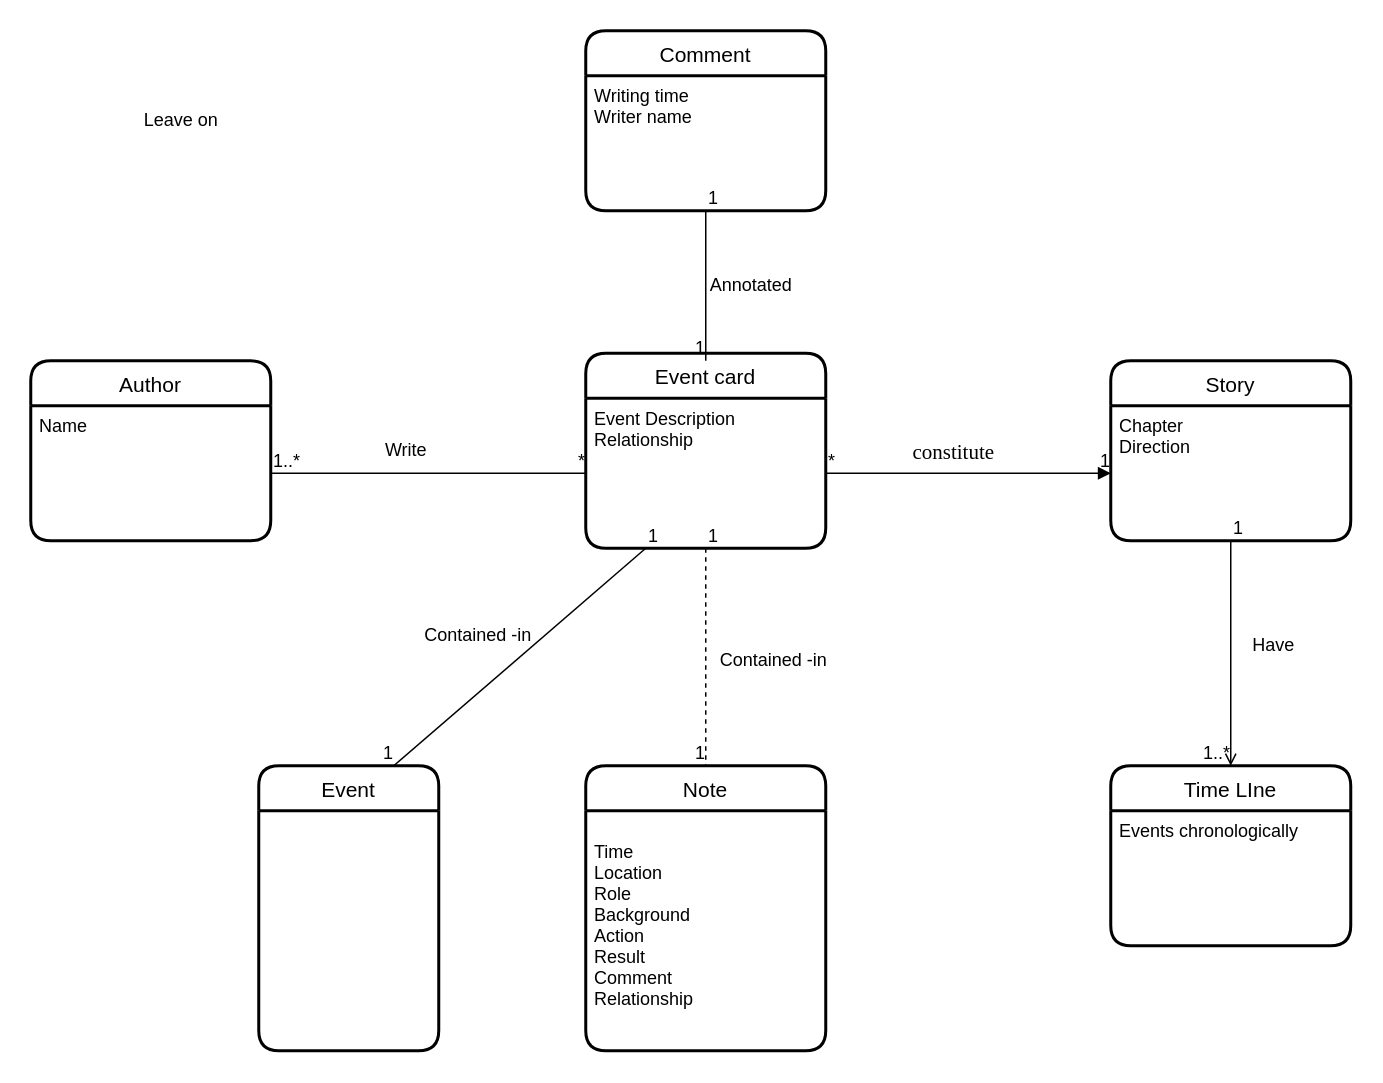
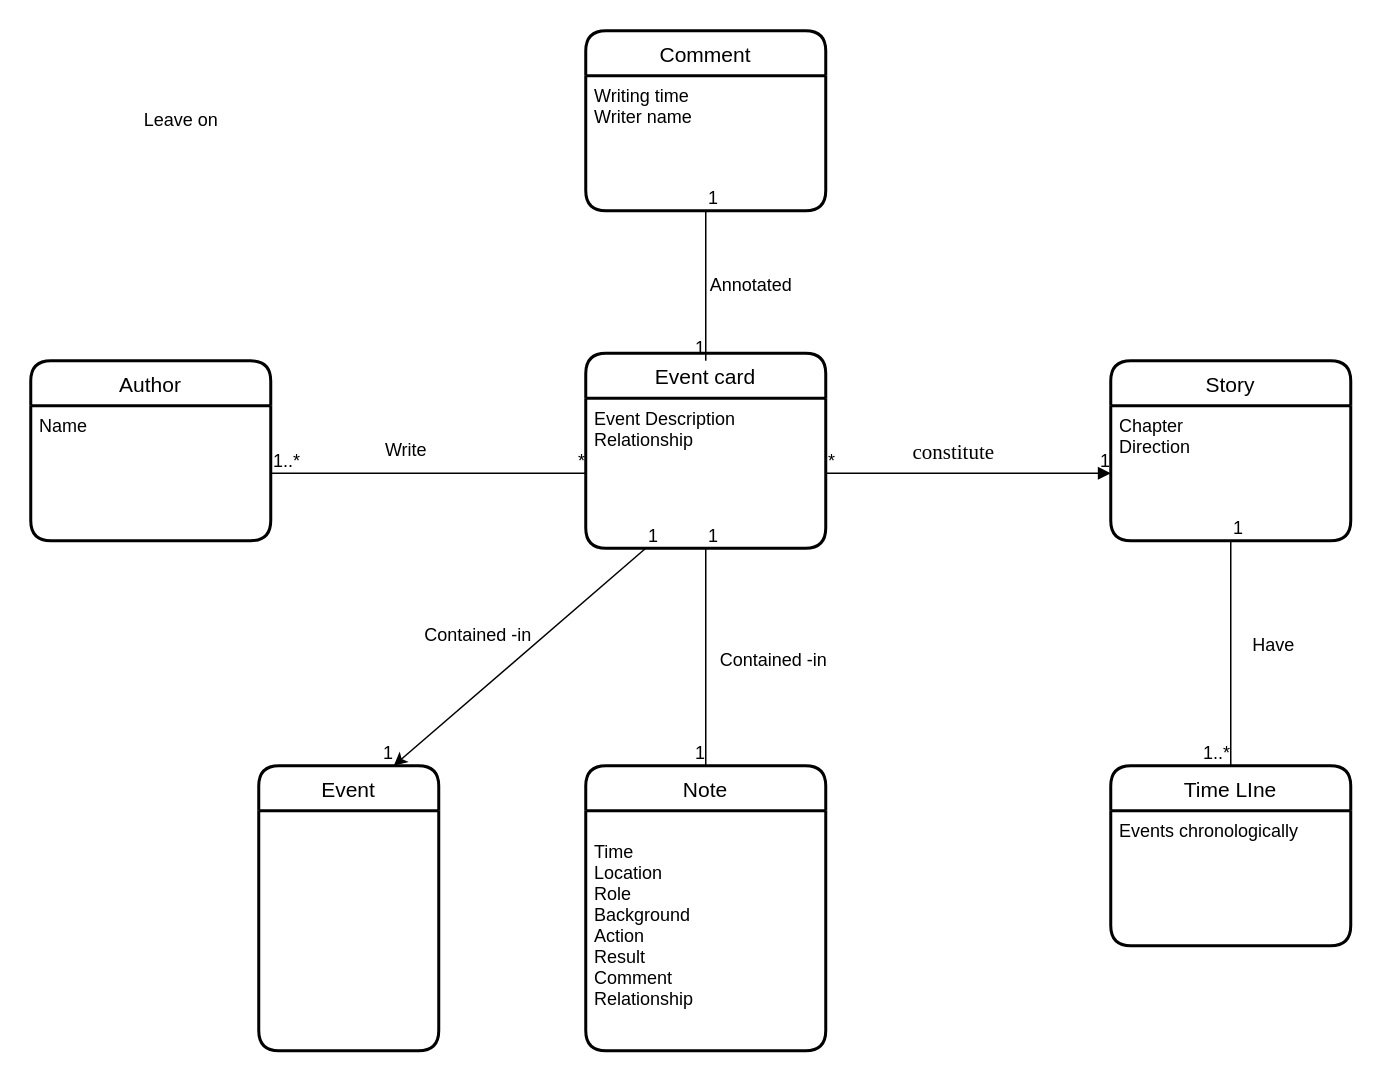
  <mxCell id="0" />
  <mxCell id="1" parent="0" />
  <mxCell id="2" value="Author" style="swimlane;childLayout=stackLayout;horizontal=1;startSize=30;horizontalStack=0;rounded=1;fontSize=14;fontStyle=0;strokeWidth=2;resizeParent=0;resizeLast=1;shadow=0;dashed=0;align=center;" parent="1" vertex="1"><mxGeometry x="20" y="240" width="160" height="120" as="geometry" /></mxCell>
  <mxCell id="3" value="Name&#10;" style="align=left;strokeColor=none;fillColor=none;spacingLeft=4;fontSize=12;verticalAlign=top;resizable=0;rotatable=0;part=1;" parent="2" vertex="1"><mxGeometry y="30" width="160" height="90" as="geometry" /></mxCell>
  <mxCell id="4" value="Event card" style="swimlane;childLayout=stackLayout;horizontal=1;startSize=30;horizontalStack=0;rounded=1;fontSize=14;fontStyle=0;strokeWidth=2;resizeParent=0;resizeLast=1;shadow=0;dashed=0;align=center;" parent="1" vertex="1"><mxGeometry x="390" y="235" width="160" height="130" as="geometry" /></mxCell>
  <mxCell id="5" value="Event Description&#10;Relationship" style="align=left;strokeColor=none;fillColor=none;spacingLeft=4;fontSize=12;verticalAlign=top;resizable=0;rotatable=0;part=1;" parent="4" vertex="1"><mxGeometry y="30" width="160" height="100" as="geometry" /></mxCell>
  <mxCell id="6" value="Story" style="swimlane;childLayout=stackLayout;horizontal=1;startSize=30;horizontalStack=0;rounded=1;fontSize=14;fontStyle=0;strokeWidth=2;resizeParent=0;resizeLast=1;shadow=0;dashed=0;align=center;" parent="1" vertex="1"><mxGeometry x="740" y="240" width="160" height="120" as="geometry" /></mxCell>
  <mxCell id="7" value="Chapter&#10;Direction" style="align=left;strokeColor=none;fillColor=none;spacingLeft=4;fontSize=12;verticalAlign=top;resizable=0;rotatable=0;part=1;" parent="6" vertex="1"><mxGeometry y="30" width="160" height="90" as="geometry" /></mxCell>
  <mxCell id="8" value="Note" style="swimlane;childLayout=stackLayout;horizontal=1;startSize=30;horizontalStack=0;rounded=1;fontSize=14;fontStyle=0;strokeWidth=2;resizeParent=0;resizeLast=1;shadow=0;dashed=0;align=center;" parent="1" vertex="1"><mxGeometry x="390" y="510" width="160" height="190" as="geometry" /></mxCell>
  <mxCell id="9" value="&#10;Time&#10;Location&#10;Role&#10;Background&#10;Action&#10;Result&#10;Comment&#10;Relationship" style="align=left;strokeColor=none;fillColor=none;spacingLeft=4;fontSize=12;verticalAlign=top;resizable=0;rotatable=0;part=1;" parent="8" vertex="1"><mxGeometry y="30" width="160" height="160" as="geometry" /></mxCell>
  <mxCell id="10" value="Time LIne" style="swimlane;childLayout=stackLayout;horizontal=1;startSize=30;horizontalStack=0;rounded=1;fontSize=14;fontStyle=0;strokeWidth=2;resizeParent=0;resizeLast=1;shadow=0;dashed=0;align=center;" parent="1" vertex="1"><mxGeometry x="740" y="510" width="160" height="120" as="geometry" /></mxCell>
  <mxCell id="11" value="Events chronologically" style="align=left;strokeColor=none;fillColor=none;spacingLeft=4;fontSize=12;verticalAlign=top;resizable=0;rotatable=0;part=1;" parent="10" vertex="1"><mxGeometry y="30" width="160" height="90" as="geometry" /></mxCell>
  <mxCell id="12" value="" style="endArrow=none;html=1;rounded=0;exitX=1;exitY=0.5;exitDx=0;exitDy=0;entryX=0;entryY=0.5;entryDx=0;entryDy=0;" parent="1" source="3" target="5" edge="1"><mxGeometry relative="1" as="geometry"><mxPoint x="130" y="420" as="sourcePoint" /><mxPoint x="290" y="420" as="targetPoint" /></mxGeometry></mxCell>
  <mxCell id="13" value="1..*" style="resizable=0;html=1;align=left;verticalAlign=bottom;" parent="12" connectable="0" vertex="1"><mxGeometry x="-1" relative="1" as="geometry" /></mxCell>
  <mxCell id="14" value="*" style="resizable=0;html=1;align=right;verticalAlign=bottom;" parent="12" connectable="0" vertex="1"><mxGeometry x="1" relative="1" as="geometry" /></mxCell>
  <mxCell id="15" value="" style="endArrow=block;html=1;rounded=0;exitX=1;exitY=0.5;exitDx=0;exitDy=0;entryX=0;entryY=0.5;entryDx=0;entryDy=0;" parent="1" source="5" target="7" edge="1"><mxGeometry relative="1" as="geometry"><mxPoint x="550" y="440" as="sourcePoint" /><mxPoint x="760" y="440" as="targetPoint" /></mxGeometry></mxCell>
  <mxCell id="16" value="*" style="resizable=0;html=1;align=left;verticalAlign=bottom;" parent="15" connectable="0" vertex="1"><mxGeometry x="-1" relative="1" as="geometry" /></mxCell>
  <mxCell id="17" value="1" style="resizable=0;html=1;align=right;verticalAlign=bottom;" parent="15" connectable="0" vertex="1"><mxGeometry x="1" relative="1" as="geometry" /></mxCell>
- <mxCell id="18" value="" style="endArrow=none;html=1;rounded=0;exitX=0.5;exitY=1;exitDx=0;exitDy=0;dashed=1;" parent="1" source="5" target="8" edge="1"><mxGeometry relative="1" as="geometry"><mxPoint x="430" y="440" as="sourcePoint" /><mxPoint x="640" y="440" as="targetPoint" /></mxGeometry></mxCell>
+ <mxCell id="18" value="" style="endArrow=none;html=1;rounded=0;exitX=0.5;exitY=1;exitDx=0;exitDy=0;" parent="1" source="5" target="8" edge="1"><mxGeometry relative="1" as="geometry"><mxPoint x="430" y="440" as="sourcePoint" /><mxPoint x="640" y="440" as="targetPoint" /></mxGeometry></mxCell>
  <mxCell id="19" value="1" style="resizable=0;html=1;align=left;verticalAlign=bottom;" parent="18" connectable="0" vertex="1"><mxGeometry x="-1" relative="1" as="geometry" /></mxCell>
  <mxCell id="20" value="1" style="resizable=0;html=1;align=right;verticalAlign=bottom;" parent="18" connectable="0" vertex="1"><mxGeometry x="1" relative="1" as="geometry" /></mxCell>
- <mxCell id="21" value="" style="endArrow=open;html=1;rounded=0;exitX=0.5;exitY=1;exitDx=0;exitDy=0;entryX=0.5;entryY=0;entryDx=0;entryDy=0;" parent="1" source="7" target="10" edge="1"><mxGeometry relative="1" as="geometry"><mxPoint x="829" y="400" as="sourcePoint" /><mxPoint x="829" y="545" as="targetPoint" /></mxGeometry></mxCell>
+ <mxCell id="21" value="" style="endArrow=none;html=1;rounded=0;exitX=0.5;exitY=1;exitDx=0;exitDy=0;entryX=0.5;entryY=0;entryDx=0;entryDy=0;" parent="1" source="7" target="10" edge="1"><mxGeometry relative="1" as="geometry"><mxPoint x="829" y="400" as="sourcePoint" /><mxPoint x="829" y="545" as="targetPoint" /></mxGeometry></mxCell>
  <mxCell id="22" value="1" style="resizable=0;html=1;align=left;verticalAlign=bottom;" parent="21" connectable="0" vertex="1"><mxGeometry x="-1" relative="1" as="geometry" /></mxCell>
  <mxCell id="23" value="1..*" style="resizable=0;html=1;align=right;verticalAlign=bottom;" parent="21" connectable="0" vertex="1"><mxGeometry x="1" relative="1" as="geometry" /></mxCell>
  <mxCell id="24" value="Comment" style="swimlane;childLayout=stackLayout;horizontal=1;startSize=30;horizontalStack=0;rounded=1;fontSize=14;fontStyle=0;strokeWidth=2;resizeParent=0;resizeLast=1;shadow=0;dashed=0;align=center;" parent="1" vertex="1"><mxGeometry x="390" y="20" width="160" height="120" as="geometry" /></mxCell>
  <mxCell id="25" value="Writing time&#10;Writer name&#10;" style="align=left;strokeColor=none;fillColor=none;spacingLeft=4;fontSize=12;verticalAlign=top;resizable=0;rotatable=0;part=1;" parent="24" vertex="1"><mxGeometry y="30" width="160" height="90" as="geometry" /></mxCell>
  <mxCell id="26" value="" style="endArrow=none;html=1;rounded=0;exitX=0.5;exitY=1;exitDx=0;exitDy=0;" parent="1" source="25" edge="1"><mxGeometry relative="1" as="geometry"><mxPoint x="469.5" y="190" as="sourcePoint" /><mxPoint x="470" y="240" as="targetPoint" /></mxGeometry></mxCell>
  <mxCell id="27" value="1" style="resizable=0;html=1;align=left;verticalAlign=bottom;" parent="26" connectable="0" vertex="1"><mxGeometry x="-1" relative="1" as="geometry" /></mxCell>
  <mxCell id="28" value="1" style="resizable=0;html=1;align=right;verticalAlign=bottom;" parent="26" connectable="0" vertex="1"><mxGeometry x="1" relative="1" as="geometry" /></mxCell>
  <mxCell id="29" value="Leave on" style="text;html=1;align=center;verticalAlign=middle;resizable=0;points=[];autosize=1;strokeColor=none;" parent="1" vertex="1"><mxGeometry x="90" y="70" width="60" height="20" as="geometry" /></mxCell>
  <mxCell id="30" value="Write" style="text;html=1;align=center;verticalAlign=middle;resizable=0;points=[];autosize=1;strokeColor=none;" parent="1" vertex="1"><mxGeometry x="250" y="290" width="40" height="20" as="geometry" /></mxCell>
  <mxCell id="31" value="Contained -in" style="text;html=1;align=center;verticalAlign=middle;resizable=0;points=[];autosize=1;strokeColor=none;" parent="1" vertex="1"><mxGeometry x="470" y="430" width="90" height="20" as="geometry" /></mxCell>
  <mxCell id="32" value="Have&amp;nbsp;" style="text;html=1;align=center;verticalAlign=middle;resizable=0;points=[];autosize=1;strokeColor=none;" parent="1" vertex="1"><mxGeometry x="825" y="420" width="50" height="20" as="geometry" /></mxCell>
  <mxCell id="33" value="Annotated" style="text;html=1;align=center;verticalAlign=middle;resizable=0;points=[];autosize=1;strokeColor=none;" parent="1" vertex="1"><mxGeometry x="465" y="180" width="70" height="20" as="geometry" /></mxCell>
  <mxCell id="34" value="&lt;span lang=&quot;EN-US&quot; style=&quot;font-size: 10.5pt ; font-family: &amp;#34;dengxian&amp;#34;&quot;&gt;constitute&lt;/span&gt;&lt;span style=&quot;font-size: medium&quot;&gt;&lt;/span&gt;" style="text;html=1;align=center;verticalAlign=middle;resizable=0;points=[];autosize=1;strokeColor=none;" parent="1" vertex="1"><mxGeometry x="600" y="290" width="70" height="20" as="geometry" /></mxCell>
  <mxCell id="35" value="Event" style="swimlane;childLayout=stackLayout;horizontal=1;startSize=30;horizontalStack=0;rounded=1;fontSize=14;fontStyle=0;strokeWidth=2;resizeParent=0;resizeLast=1;shadow=0;dashed=0;align=center;" vertex="1" parent="1"><mxGeometry x="172" y="510" width="120" height="190" as="geometry" /></mxCell>
- <mxCell id="36" value="" style="endArrow=none;html=1;rounded=0;exitX=0.25;exitY=1;exitDx=0;exitDy=0;entryX=0.75;entryY=0;entryDx=0;entryDy=0;" edge="1" parent="1" source="5" target="35"><mxGeometry relative="1" as="geometry"><mxPoint x="480" y="375" as="sourcePoint" /><mxPoint x="480" y="520" as="targetPoint" /></mxGeometry></mxCell>
+ <mxCell id="36" value="" style="endArrow=classic;html=1;rounded=0;exitX=0.25;exitY=1;exitDx=0;exitDy=0;entryX=0.75;entryY=0;entryDx=0;entryDy=0;" edge="1" parent="1" source="5" target="35"><mxGeometry relative="1" as="geometry"><mxPoint x="480" y="375" as="sourcePoint" /><mxPoint x="480" y="520" as="targetPoint" /></mxGeometry></mxCell>
  <mxCell id="37" value="1" style="resizable=0;html=1;align=left;verticalAlign=bottom;" connectable="0" vertex="1" parent="36"><mxGeometry x="-1" relative="1" as="geometry" /></mxCell>
  <mxCell id="38" value="1" style="resizable=0;html=1;align=right;verticalAlign=bottom;" connectable="0" vertex="1" parent="36"><mxGeometry x="1" relative="1" as="geometry" /></mxCell>
  <mxCell id="39" value="Contained -in" style="text;html=1;align=center;verticalAlign=middle;resizable=0;points=[];autosize=1;strokeColor=none;" vertex="1" parent="1"><mxGeometry x="273" y="413" width="90" height="20" as="geometry" /></mxCell>
